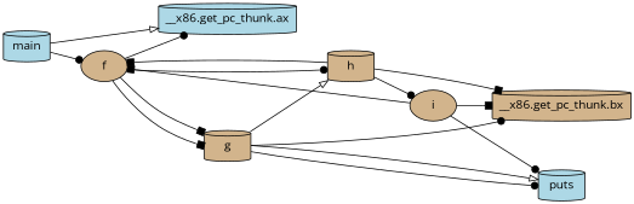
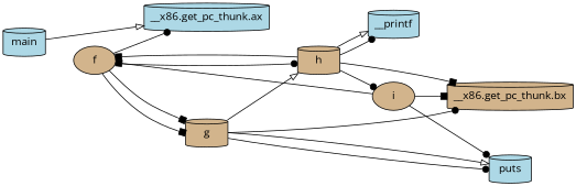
  digraph {
    fontname="Open Sans"
    rankdir=LR
    node [fillcolor=tan fontname="Open Sans" shape=cylinder style=filled]
    edge [arrowhead=dot fontname="Open Sans"]
    main [fillcolor=lightblue label="\N\n"]
    "__x86.get_pc_thunk.ax" [fillcolor=lightblue label="\N\n"]
    f [label="\N\n" shape=ellipse]
    g [label="\N\n"]
    h [label="\N\n"]
    "__x86.get_pc_thunk.bx" [label="\N\n"]
    puts [fillcolor=lightblue label="\N\n"]
+   __printf [fillcolor=lightblue label="\N\n"]
    i [label="\N\n" shape=ellipse]
    main -> "__x86.get_pc_thunk.ax" [arrowhead=onormal]
-   main -> f
    f -> "__x86.get_pc_thunk.ax"
    f -> g [arrowhead=box]
    f -> g [arrowhead=box]
    f -> h
    g -> h [arrowhead=onormal]
    g -> "__x86.get_pc_thunk.bx"
    g -> puts
    g -> puts [arrowhead=onormal]
    h -> f [arrowhead=box]
    h -> "__x86.get_pc_thunk.bx" [arrowhead=box]
+   h -> __printf
+   h -> __printf [arrowhead=onormal]
    h -> i
    i -> f [arrowhead=box]
    i -> "__x86.get_pc_thunk.bx" [arrowhead=box]
    i -> puts
  }
